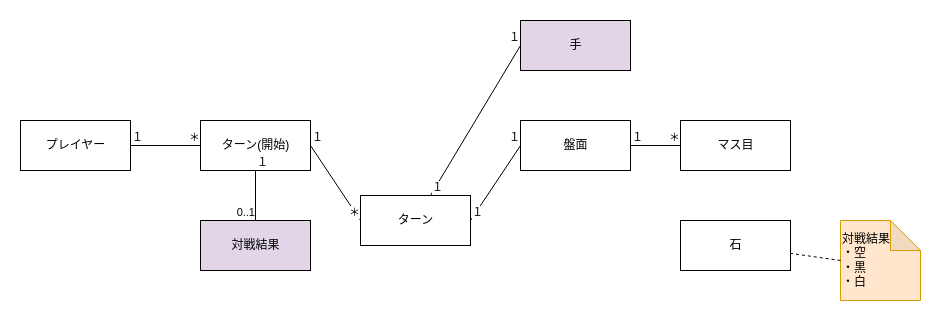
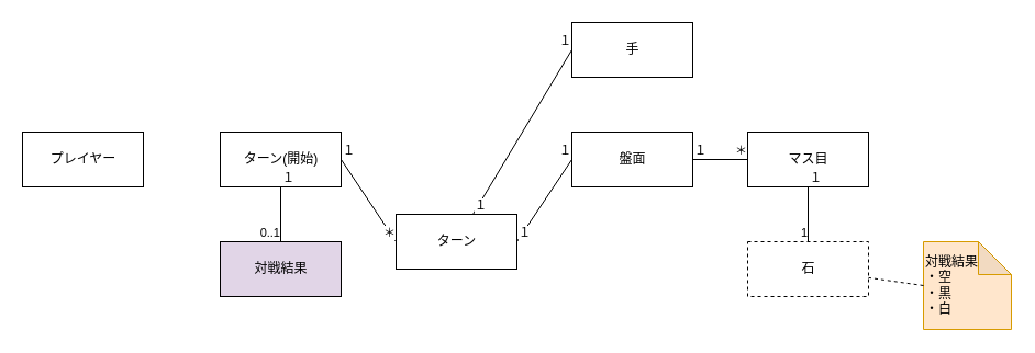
  <mxCell id="0" />
  <mxCell id="1" parent="0" />
  <mxCell id="2" value="ターン(開始)" style="html=1;" vertex="1" parent="1"><mxGeometry x="200" y="120" width="110" height="50" as="geometry" /></mxCell>
  <mxCell id="3" value="ターン" style="html=1;" vertex="1" parent="1"><mxGeometry x="360" y="195" width="110" height="50" as="geometry" /></mxCell>
- <mxCell id="4" value="石" style="html=1;" vertex="1" parent="1"><mxGeometry x="680" y="220" width="110" height="50" as="geometry" /></mxCell>
+ <mxCell id="4" value="石" style="html=1;dashed=1;" vertex="1" parent="1"><mxGeometry x="680" y="220" width="110" height="50" as="geometry" /></mxCell>
  <mxCell id="5" value="対戦結果" style="html=1;fillColor=#e1d5e7;" vertex="1" parent="1"><mxGeometry x="200" y="220" width="110" height="50" as="geometry" /></mxCell>
  <mxCell id="6" value="プレイヤー" style="html=1;" vertex="1" parent="1"><mxGeometry x="20" y="120" width="110" height="50" as="geometry" /></mxCell>
  <mxCell id="7" value="対戦結果&lt;br&gt;・空&lt;br&gt;・黒&lt;br&gt;・白" style="shape=note;whiteSpace=wrap;html=1;backgroundOutline=1;darkOpacity=0.05;fillColor=#ffe6cc;strokeColor=#d79b00;align=left;" vertex="1" parent="1"><mxGeometry x="840" y="220" width="80" height="80" as="geometry" /></mxCell>
  <mxCell id="8" value="" style="endArrow=none;dashed=1;html=1;exitX=0;exitY=0.5;exitDx=0;exitDy=0;exitPerimeter=0;" edge="1" parent="1" source="7" target="4"><mxGeometry width="50" height="50" relative="1" as="geometry"><mxPoint x="420.46" y="250" as="sourcePoint" /><mxPoint x="480" y="120" as="targetPoint" /></mxGeometry></mxCell>
- <mxCell id="9" value="" style="endArrow=none;html=1;exitX=1;exitY=0.5;exitDx=0;exitDy=0;entryX=0;entryY=0.5;entryDx=0;entryDy=0;" edge="1" parent="1" source="6" target="2"><mxGeometry relative="1" as="geometry"><mxPoint x="380" y="320" as="sourcePoint" /><mxPoint x="540" y="320" as="targetPoint" /></mxGeometry></mxCell>
- <mxCell id="10" value="１" style="edgeLabel;resizable=0;html=1;align=left;verticalAlign=bottom;" connectable="0" vertex="1" parent="9"><mxGeometry x="-1" relative="1" as="geometry" /></mxCell>
- <mxCell id="11" value="＊" style="edgeLabel;resizable=0;html=1;align=right;verticalAlign=bottom;" connectable="0" vertex="1" parent="9"><mxGeometry x="1" relative="1" as="geometry" /></mxCell>
  <mxCell id="12" value="" style="endArrow=none;html=1;exitX=0.5;exitY=1;exitDx=0;exitDy=0;entryX=0.5;entryY=0;entryDx=0;entryDy=0;" edge="1" parent="1" source="2" target="5"><mxGeometry relative="1" as="geometry"><mxPoint x="260" y="200" as="sourcePoint" /><mxPoint x="370" y="200" as="targetPoint" /></mxGeometry></mxCell>
  <mxCell id="13" value="１" style="edgeLabel;resizable=0;html=1;align=left;verticalAlign=bottom;" connectable="0" vertex="1" parent="12"><mxGeometry x="-1" relative="1" as="geometry" /></mxCell>
  <mxCell id="14" value="0..1" style="edgeLabel;resizable=0;html=1;align=right;verticalAlign=bottom;" connectable="0" vertex="1" parent="12"><mxGeometry x="1" relative="1" as="geometry" /></mxCell>
  <mxCell id="15" value="" style="endArrow=none;html=1;exitX=1;exitY=0.5;exitDx=0;exitDy=0;entryX=0;entryY=0.5;entryDx=0;entryDy=0;" edge="1" parent="1" source="2" target="3"><mxGeometry relative="1" as="geometry"><mxPoint x="150" y="165" as="sourcePoint" /><mxPoint x="260" y="165" as="targetPoint" /></mxGeometry></mxCell>
  <mxCell id="16" value="１" style="edgeLabel;resizable=0;html=1;align=left;verticalAlign=bottom;" connectable="0" vertex="1" parent="15"><mxGeometry x="-1" relative="1" as="geometry" /></mxCell>
  <mxCell id="17" value="＊" style="edgeLabel;resizable=0;html=1;align=right;verticalAlign=bottom;" connectable="0" vertex="1" parent="15"><mxGeometry x="1" relative="1" as="geometry" /></mxCell>
  <mxCell id="18" value="盤面" style="html=1;" vertex="1" parent="1"><mxGeometry x="520" y="120" width="110" height="50" as="geometry" /></mxCell>
  <mxCell id="19" value="" style="endArrow=none;html=1;exitX=1;exitY=0.5;exitDx=0;exitDy=0;entryX=0;entryY=0.5;entryDx=0;entryDy=0;" edge="1" parent="1" source="3" target="18"><mxGeometry relative="1" as="geometry"><mxPoint x="370" y="165" as="sourcePoint" /><mxPoint x="440" y="165" as="targetPoint" /></mxGeometry></mxCell>
  <mxCell id="20" value="１" style="edgeLabel;resizable=0;html=1;align=left;verticalAlign=bottom;" connectable="0" vertex="1" parent="19"><mxGeometry x="-1" relative="1" as="geometry" /></mxCell>
  <mxCell id="21" value="１" style="edgeLabel;resizable=0;html=1;align=right;verticalAlign=bottom;" connectable="0" vertex="1" parent="19"><mxGeometry x="1" relative="1" as="geometry" /></mxCell>
  <mxCell id="22" value="マス目" style="html=1;" vertex="1" parent="1"><mxGeometry x="680" y="120" width="110" height="50" as="geometry" /></mxCell>
  <mxCell id="23" value="" style="endArrow=none;html=1;exitX=1;exitY=0.5;exitDx=0;exitDy=0;entryX=0;entryY=0.5;entryDx=0;entryDy=0;" edge="1" parent="1" source="18" target="22"><mxGeometry relative="1" as="geometry"><mxPoint x="640" y="160" as="sourcePoint" /><mxPoint x="660" y="160" as="targetPoint" /></mxGeometry></mxCell>
  <mxCell id="24" value="１" style="edgeLabel;resizable=0;html=1;align=left;verticalAlign=bottom;" connectable="0" vertex="1" parent="23"><mxGeometry x="-1" relative="1" as="geometry" /></mxCell>
  <mxCell id="25" value="＊" style="edgeLabel;resizable=0;html=1;align=right;verticalAlign=bottom;" connectable="0" vertex="1" parent="23"><mxGeometry x="1" relative="1" as="geometry" /></mxCell>
- <mxCell id="29" value="手" style="html=1;fillColor=#e1d5e7;" vertex="1" parent="1"><mxGeometry x="520" y="20" width="110" height="50" as="geometry" /></mxCell>
+ <mxCell id="26" value="" style="endArrow=none;html=1;exitX=0.5;exitY=1;exitDx=0;exitDy=0;entryX=0.5;entryY=0;entryDx=0;entryDy=0;" edge="1" parent="1" source="22" target="4"><mxGeometry relative="1" as="geometry"><mxPoint x="650" y="165" as="sourcePoint" /><mxPoint x="700" y="165" as="targetPoint" /></mxGeometry></mxCell>
+ <mxCell id="27" value="１" style="edgeLabel;resizable=0;html=1;align=left;verticalAlign=bottom;" connectable="0" vertex="1" parent="26"><mxGeometry x="-1" relative="1" as="geometry" /></mxCell>
+ <mxCell id="28" value="1" style="edgeLabel;resizable=0;html=1;align=right;verticalAlign=bottom;" connectable="0" vertex="1" parent="26"><mxGeometry x="1" relative="1" as="geometry" /></mxCell>
+ <mxCell id="29" value="手" style="html=1;" vertex="1" parent="1"><mxGeometry x="520" y="20" width="110" height="50" as="geometry" /></mxCell>
  <mxCell id="30" value="" style="endArrow=none;html=1;entryX=0;entryY=0.5;entryDx=0;entryDy=0;" edge="1" parent="1" source="3" target="29"><mxGeometry relative="1" as="geometry"><mxPoint x="490" y="165" as="sourcePoint" /><mxPoint x="540" y="165" as="targetPoint" /></mxGeometry></mxCell>
  <mxCell id="31" value="１" style="edgeLabel;resizable=0;html=1;align=left;verticalAlign=bottom;" connectable="0" vertex="1" parent="30"><mxGeometry x="-1" relative="1" as="geometry" /></mxCell>
  <mxCell id="32" value="１" style="edgeLabel;resizable=0;html=1;align=right;verticalAlign=bottom;" connectable="0" vertex="1" parent="30"><mxGeometry x="1" relative="1" as="geometry" /></mxCell>
